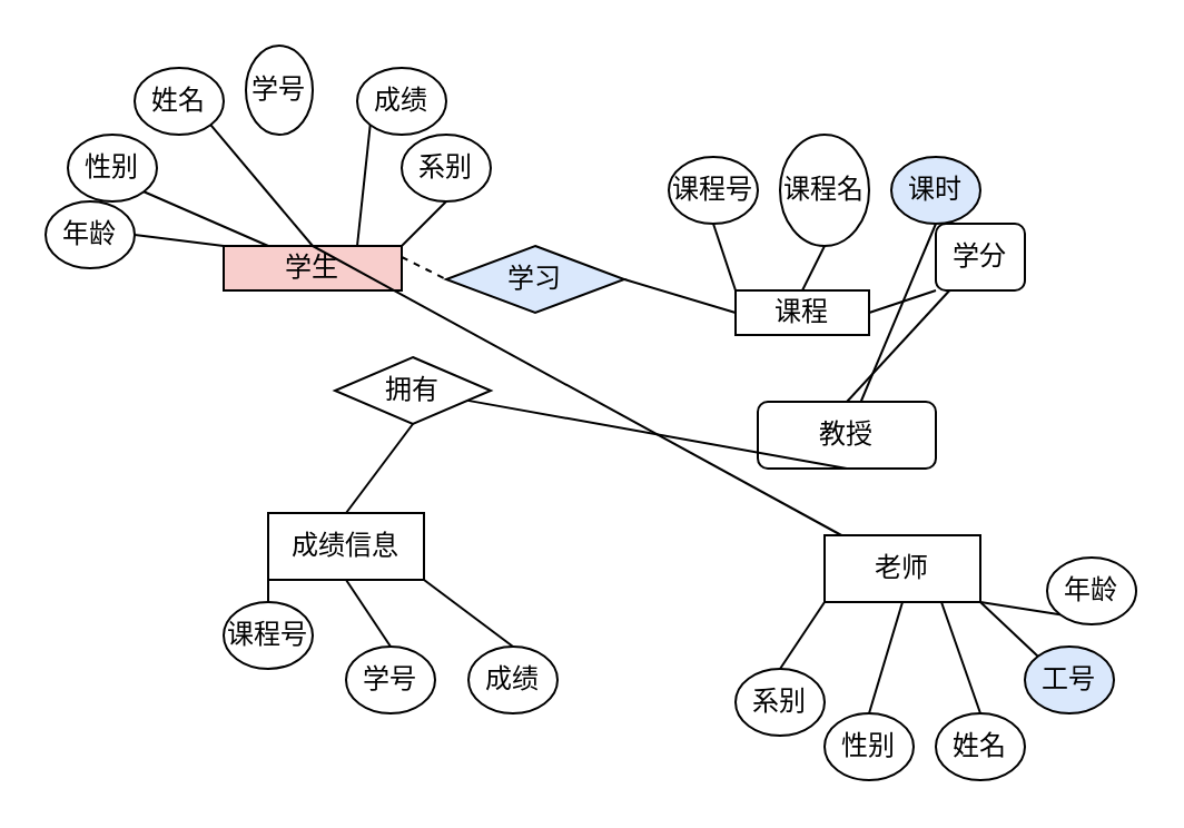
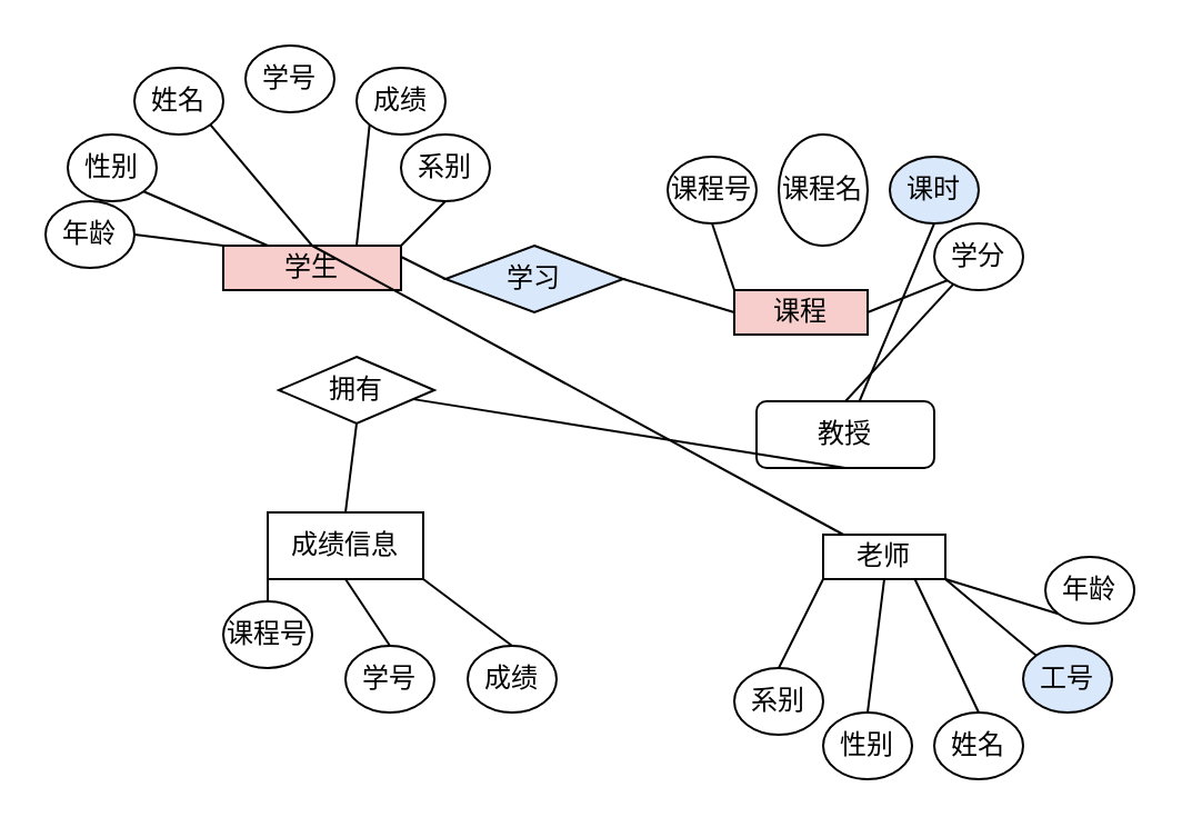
  <mxCell id="0" />
  <mxCell id="1" parent="0" />
  <mxCell id="2" value="学生" style="rounded=0;whiteSpace=wrap;html=1;fillColor=#f8cecc;" vertex="1" parent="1"><mxGeometry x="100" y="110" width="80" height="20" as="geometry" /></mxCell>
- <mxCell id="3" value="学号" style="ellipse;whiteSpace=wrap;html=1;" vertex="1" parent="1"><mxGeometry x="110" y="20" width="30" height="40" as="geometry" /></mxCell>
+ <mxCell id="3" value="学号" style="ellipse;whiteSpace=wrap;html=1;" vertex="1" parent="1"><mxGeometry x="110" y="20" width="40" height="30" as="geometry" /></mxCell>
  <mxCell id="4" value="姓名" style="ellipse;whiteSpace=wrap;html=1;" vertex="1" parent="1"><mxGeometry x="60" y="30" width="40" height="30" as="geometry" /></mxCell>
  <mxCell id="5" value="性别" style="ellipse;whiteSpace=wrap;html=1;" vertex="1" parent="1"><mxGeometry x="30" y="60" width="40" height="30" as="geometry" /></mxCell>
  <mxCell id="6" value="年龄" style="ellipse;whiteSpace=wrap;html=1;" vertex="1" parent="1"><mxGeometry x="20" y="90" width="40" height="30" as="geometry" /></mxCell>
  <mxCell id="7" value="系别" style="ellipse;whiteSpace=wrap;html=1;" vertex="1" parent="1"><mxGeometry x="180" y="60" width="40" height="30" as="geometry" /></mxCell>
  <mxCell id="8" value="成绩" style="ellipse;whiteSpace=wrap;html=1;" vertex="1" parent="1"><mxGeometry x="160" y="30" width="40" height="30" as="geometry" /></mxCell>
- <mxCell id="9" value="老师" style="rounded=0;whiteSpace=wrap;html=1;" vertex="1" parent="1"><mxGeometry x="370" y="240" width="70" height="30" as="geometry" /></mxCell>
+ <mxCell id="9" value="老师" style="rounded=0;whiteSpace=wrap;html=1;" vertex="1" parent="1"><mxGeometry x="370" y="240" width="55" height="20" as="geometry" /></mxCell>
  <mxCell id="10" value="工号" style="ellipse;whiteSpace=wrap;html=1;fillColor=#dae8fc;" vertex="1" parent="1"><mxGeometry x="460" y="290" width="40" height="30" as="geometry" /></mxCell>
  <mxCell id="11" value="姓名" style="ellipse;whiteSpace=wrap;html=1;" vertex="1" parent="1"><mxGeometry x="420" y="320" width="40" height="30" as="geometry" /></mxCell>
  <mxCell id="12" value="性别" style="ellipse;whiteSpace=wrap;html=1;" vertex="1" parent="1"><mxGeometry x="370" y="320" width="40" height="30" as="geometry" /></mxCell>
  <mxCell id="13" value="年龄" style="ellipse;whiteSpace=wrap;html=1;" vertex="1" parent="1"><mxGeometry x="470" y="250" width="40" height="30" as="geometry" /></mxCell>
  <mxCell id="14" value="系别" style="ellipse;whiteSpace=wrap;html=1;" vertex="1" parent="1"><mxGeometry x="330" y="300" width="40" height="30" as="geometry" /></mxCell>
  <mxCell id="15" style="edgeStyle=orthogonalEdgeStyle;rounded=0;orthogonalLoop=1;jettySize=auto;html=1;exitX=0.5;exitY=1;exitDx=0;exitDy=0;" edge="1" parent="1" source="3" target="3"><mxGeometry relative="1" as="geometry" /></mxCell>
  <mxCell id="16" value="成绩信息" style="rounded=0;whiteSpace=wrap;html=1;" vertex="1" parent="1"><mxGeometry x="120" y="230" width="70" height="30" as="geometry" /></mxCell>
  <mxCell id="17" value="课程号" style="ellipse;whiteSpace=wrap;html=1;" vertex="1" parent="1"><mxGeometry x="100" y="270" width="40" height="30" as="geometry" /></mxCell>
  <mxCell id="18" value="&lt;span style=&quot;color: rgba(0 , 0 , 0 , 0) ; font-family: monospace ; font-size: 0px&quot;&gt;%3CmxGraphModel%3E%3Croot%3E%3CmxCell%20id%3D%220%22%2F%3E%3CmxCell%20id%3D%221%22%20parent%3D%220%22%2F%3E%3CmxCell%20id%3D%222%22%20value%3D%22%E5%B9%B4%E9%BE%84%22%20style%3D%22ellipse%3BwhiteSpace%3Dwrap%3Bhtml%3D1%3B%22%20vertex%3D%221%22%20parent%3D%221%22%3E%3CmxGeometry%20x%3D%2210%22%20y%3D%22100%22%20width%3D%2240%22%20height%3D%2230%22%20as%3D%22geometry%22%2F%3E%3C%2FmxCell%3E%3C%2Froot%3E%3C%2FmxGraphModel%3E&lt;/span&gt;学号" style="ellipse;whiteSpace=wrap;html=1;" vertex="1" parent="1"><mxGeometry x="155" y="290" width="40" height="30" as="geometry" /></mxCell>
  <mxCell id="19" value="成绩" style="ellipse;whiteSpace=wrap;html=1;" vertex="1" parent="1"><mxGeometry x="210" y="290" width="40" height="30" as="geometry" /></mxCell>
- <mxCell id="20" value="课程" style="rounded=0;whiteSpace=wrap;html=1;" vertex="1" parent="1"><mxGeometry x="330" y="130" width="60" height="20" as="geometry" /></mxCell>
+ <mxCell id="20" value="课程" style="rounded=0;whiteSpace=wrap;html=1;fillColor=#f8cecc;" vertex="1" parent="1"><mxGeometry x="330" y="130" width="60" height="20" as="geometry" /></mxCell>
  <mxCell id="21" value="课程名" style="ellipse;whiteSpace=wrap;html=1;" vertex="1" parent="1"><mxGeometry x="350" y="60" width="40" height="50" as="geometry" /></mxCell>
  <mxCell id="22" value="课程号" style="ellipse;whiteSpace=wrap;html=1;" vertex="1" parent="1"><mxGeometry x="300" y="70" width="40" height="30" as="geometry" /></mxCell>
- <mxCell id="23" value="学分" style="whiteSpace=wrap;html=1;rounded=1;" vertex="1" parent="1"><mxGeometry x="420" y="100" width="40" height="30" as="geometry" /></mxCell>
+ <mxCell id="23" value="学分" style="ellipse;whiteSpace=wrap;html=1;" vertex="1" parent="1"><mxGeometry x="420" y="100" width="40" height="30" as="geometry" /></mxCell>
  <mxCell id="24" value="课时" style="ellipse;whiteSpace=wrap;html=1;fillColor=#dae8fc;" vertex="1" parent="1"><mxGeometry x="400" y="70" width="40" height="30" as="geometry" /></mxCell>
  <mxCell id="25" style="edgeStyle=orthogonalEdgeStyle;rounded=0;orthogonalLoop=1;jettySize=auto;html=1;exitX=0.5;exitY=1;exitDx=0;exitDy=0;" edge="1" parent="1" source="21" target="21"><mxGeometry relative="1" as="geometry" /></mxCell>
  <mxCell id="26" value="" style="endArrow=none;html=1;entryX=1;entryY=0.5;entryDx=0;entryDy=0;exitX=0;exitY=0;exitDx=0;exitDy=0;" edge="1" parent="1" source="2" target="6"><mxGeometry width="50" height="50" relative="1" as="geometry"><mxPoint x="230" y="290" as="sourcePoint" /><mxPoint x="280" y="240" as="targetPoint" /></mxGeometry></mxCell>
  <mxCell id="27" value="" style="endArrow=none;html=1;entryX=1;entryY=1;entryDx=0;entryDy=0;exitX=0.25;exitY=0;exitDx=0;exitDy=0;" edge="1" parent="1" source="2" target="5"><mxGeometry width="50" height="50" relative="1" as="geometry"><mxPoint x="110" y="120" as="sourcePoint" /><mxPoint x="70" y="115" as="targetPoint" /></mxGeometry></mxCell>
  <mxCell id="28" value="" style="endArrow=none;html=1;entryX=1;entryY=1;entryDx=0;entryDy=0;exitX=0.5;exitY=0;exitDx=0;exitDy=0;" edge="1" parent="1" source="2" target="4"><mxGeometry width="50" height="50" relative="1" as="geometry"><mxPoint x="120" y="130" as="sourcePoint" /><mxPoint x="80" y="125" as="targetPoint" /></mxGeometry></mxCell>
  <mxCell id="29" value="" style="endArrow=none;html=1;exitX=0.5;exitY=0;exitDx=0;exitDy=0;" edge="1" parent="1" source="2" target="9"><mxGeometry width="50" height="50" relative="1" as="geometry"><mxPoint x="130" y="140" as="sourcePoint" /><mxPoint x="90" y="135" as="targetPoint" /></mxGeometry></mxCell>
  <mxCell id="30" value="" style="endArrow=none;html=1;entryX=0;entryY=1;entryDx=0;entryDy=0;exitX=0.75;exitY=0;exitDx=0;exitDy=0;" edge="1" parent="1" source="2" target="8"><mxGeometry width="50" height="50" relative="1" as="geometry"><mxPoint x="140" y="150" as="sourcePoint" /><mxPoint x="100" y="145" as="targetPoint" /></mxGeometry></mxCell>
  <mxCell id="31" value="" style="endArrow=none;html=1;entryX=1;entryY=0;entryDx=0;entryDy=0;exitX=0.5;exitY=1;exitDx=0;exitDy=0;" edge="1" parent="1" source="7" target="2"><mxGeometry width="50" height="50" relative="1" as="geometry"><mxPoint x="150" y="160" as="sourcePoint" /><mxPoint x="110" y="155" as="targetPoint" /></mxGeometry></mxCell>
  <mxCell id="32" value="" style="endArrow=none;html=1;entryX=0.5;entryY=0;entryDx=0;entryDy=0;exitX=0;exitY=1;exitDx=0;exitDy=0;" edge="1" parent="1" source="16" target="17"><mxGeometry width="50" height="50" relative="1" as="geometry"><mxPoint x="210" y="150" as="sourcePoint" /><mxPoint x="170" y="145" as="targetPoint" /></mxGeometry></mxCell>
  <mxCell id="33" value="" style="endArrow=none;html=1;entryX=0.5;entryY=1;entryDx=0;entryDy=0;exitX=0.5;exitY=0;exitDx=0;exitDy=0;" edge="1" parent="1" source="18" target="16"><mxGeometry width="50" height="50" relative="1" as="geometry"><mxPoint x="220" y="160" as="sourcePoint" /><mxPoint x="180" y="155" as="targetPoint" /></mxGeometry></mxCell>
  <mxCell id="34" value="" style="endArrow=none;html=1;entryX=1;entryY=1;entryDx=0;entryDy=0;exitX=0.5;exitY=0;exitDx=0;exitDy=0;" edge="1" parent="1" source="19" target="16"><mxGeometry width="50" height="50" relative="1" as="geometry"><mxPoint x="230" y="170" as="sourcePoint" /><mxPoint x="190" y="165" as="targetPoint" /></mxGeometry></mxCell>
  <mxCell id="35" value="" style="endArrow=none;html=1;entryX=0.5;entryY=1;entryDx=0;entryDy=0;exitX=0;exitY=0;exitDx=0;exitDy=0;" edge="1" parent="1" source="20" target="22"><mxGeometry width="50" height="50" relative="1" as="geometry"><mxPoint x="190" y="200" as="sourcePoint" /><mxPoint x="150" y="195" as="targetPoint" /></mxGeometry></mxCell>
- <mxCell id="36" value="" style="endArrow=none;html=1;entryX=0.5;entryY=0;entryDx=0;entryDy=0;exitX=0.5;exitY=1;exitDx=0;exitDy=0;" edge="1" parent="1" source="21" target="20"><mxGeometry width="50" height="50" relative="1" as="geometry"><mxPoint x="200" y="210" as="sourcePoint" /><mxPoint x="160" y="205" as="targetPoint" /></mxGeometry></mxCell>
  <mxCell id="37" value="" style="endArrow=none;html=1;exitX=0.5;exitY=1;exitDx=0;exitDy=0;" edge="1" parent="1" source="24" target="49"><mxGeometry width="50" height="50" relative="1" as="geometry"><mxPoint x="210" y="220" as="sourcePoint" /><mxPoint x="170" y="215" as="targetPoint" /></mxGeometry></mxCell>
  <mxCell id="38" value="" style="endArrow=none;html=1;exitX=0;exitY=1;exitDx=0;exitDy=0;" edge="1" parent="1" source="23"><mxGeometry width="50" height="50" relative="1" as="geometry"><mxPoint x="220" y="230" as="sourcePoint" /><mxPoint x="390" y="140" as="targetPoint" /></mxGeometry></mxCell>
  <mxCell id="39" value="" style="endArrow=none;html=1;entryX=0;entryY=1;entryDx=0;entryDy=0;exitX=0.5;exitY=0;exitDx=0;exitDy=0;" edge="1" parent="1" source="14" target="9"><mxGeometry width="50" height="50" relative="1" as="geometry"><mxPoint x="230" y="240" as="sourcePoint" /><mxPoint x="190" y="235" as="targetPoint" /></mxGeometry></mxCell>
  <mxCell id="40" value="" style="endArrow=none;html=1;entryX=0.5;entryY=1;entryDx=0;entryDy=0;exitX=0.5;exitY=0;exitDx=0;exitDy=0;" edge="1" parent="1" source="12" target="9"><mxGeometry width="50" height="50" relative="1" as="geometry"><mxPoint x="240" y="250" as="sourcePoint" /><mxPoint x="200" y="245" as="targetPoint" /></mxGeometry></mxCell>
  <mxCell id="41" value="" style="endArrow=none;html=1;entryX=0.75;entryY=1;entryDx=0;entryDy=0;exitX=0.5;exitY=0;exitDx=0;exitDy=0;" edge="1" parent="1" source="11" target="9"><mxGeometry width="50" height="50" relative="1" as="geometry"><mxPoint x="250" y="260" as="sourcePoint" /><mxPoint x="210" y="255" as="targetPoint" /></mxGeometry></mxCell>
  <mxCell id="42" value="" style="endArrow=none;html=1;entryX=1;entryY=1;entryDx=0;entryDy=0;exitX=0;exitY=0;exitDx=0;exitDy=0;" edge="1" parent="1" source="10" target="9"><mxGeometry width="50" height="50" relative="1" as="geometry"><mxPoint x="260" y="270" as="sourcePoint" /><mxPoint x="220" y="265" as="targetPoint" /></mxGeometry></mxCell>
  <mxCell id="43" value="" style="endArrow=none;html=1;entryX=1;entryY=1;entryDx=0;entryDy=0;exitX=0;exitY=1;exitDx=0;exitDy=0;" edge="1" parent="1" source="13" target="9"><mxGeometry width="50" height="50" relative="1" as="geometry"><mxPoint x="270" y="280" as="sourcePoint" /><mxPoint x="230" y="275" as="targetPoint" /></mxGeometry></mxCell>
- <mxCell id="44" value="拥有" style="rhombus;whiteSpace=wrap;html=1;" vertex="1" parent="1"><mxGeometry x="150" y="160" width="70" height="30" as="geometry" /></mxCell>
+ <mxCell id="44" value="拥有" style="rhombus;whiteSpace=wrap;html=1;" vertex="1" parent="1"><mxGeometry x="125" y="160" width="70" height="30" as="geometry" /></mxCell>
  <mxCell id="45" value="" style="endArrow=none;html=1;exitX=0.5;exitY=0;exitDx=0;exitDy=0;entryX=0.5;entryY=1;entryDx=0;entryDy=0;" edge="1" parent="1" source="16" target="44"><mxGeometry width="50" height="50" relative="1" as="geometry"><mxPoint x="230" y="290" as="sourcePoint" /><mxPoint x="280" y="240" as="targetPoint" /></mxGeometry></mxCell>
- <mxCell id="46" value="" style="endArrow=none;html=1;exitX=1;exitY=0.25;exitDx=0;exitDy=0;entryX=0;entryY=0.5;entryDx=0;entryDy=0;dashed=1;" edge="1" parent="1" source="2" target="47"><mxGeometry width="50" height="50" relative="1" as="geometry"><mxPoint x="230" y="290" as="sourcePoint" /><mxPoint x="220" y="130" as="targetPoint" /></mxGeometry></mxCell>
+ <mxCell id="46" value="" style="endArrow=none;html=1;exitX=1;exitY=0.25;exitDx=0;exitDy=0;entryX=0;entryY=0.5;entryDx=0;entryDy=0;" edge="1" parent="1" source="2" target="47"><mxGeometry width="50" height="50" relative="1" as="geometry"><mxPoint x="230" y="290" as="sourcePoint" /><mxPoint x="220" y="130" as="targetPoint" /></mxGeometry></mxCell>
  <mxCell id="47" value="学习" style="rhombus;whiteSpace=wrap;html=1;fillColor=#dae8fc;" vertex="1" parent="1"><mxGeometry x="200" y="110" width="80" height="30" as="geometry" /></mxCell>
  <mxCell id="48" value="" style="endArrow=none;html=1;entryX=1;entryY=0.5;entryDx=0;entryDy=0;" edge="1" parent="1" target="47"><mxGeometry width="50" height="50" relative="1" as="geometry"><mxPoint x="330" y="140" as="sourcePoint" /><mxPoint x="280" y="240" as="targetPoint" /></mxGeometry></mxCell>
  <mxCell id="49" value="教授" style="whiteSpace=wrap;html=1;rounded=1;" vertex="1" parent="1"><mxGeometry x="340" y="180" width="80" height="30" as="geometry" /></mxCell>
  <mxCell id="50" value="" style="endArrow=none;html=1;exitX=0.5;exitY=1;exitDx=0;exitDy=0;" edge="1" parent="1" source="49" target="44"><mxGeometry width="50" height="50" relative="1" as="geometry"><mxPoint x="230" y="290" as="sourcePoint" /><mxPoint x="280" y="240" as="targetPoint" /></mxGeometry></mxCell>
  <mxCell id="51" value="" style="endArrow=none;html=1;exitX=0.5;exitY=0;exitDx=0;exitDy=0;" edge="1" parent="1" source="49" target="23"><mxGeometry width="50" height="50" relative="1" as="geometry"><mxPoint x="280" y="290" as="sourcePoint" /><mxPoint x="240" y="285" as="targetPoint" /></mxGeometry></mxCell>
